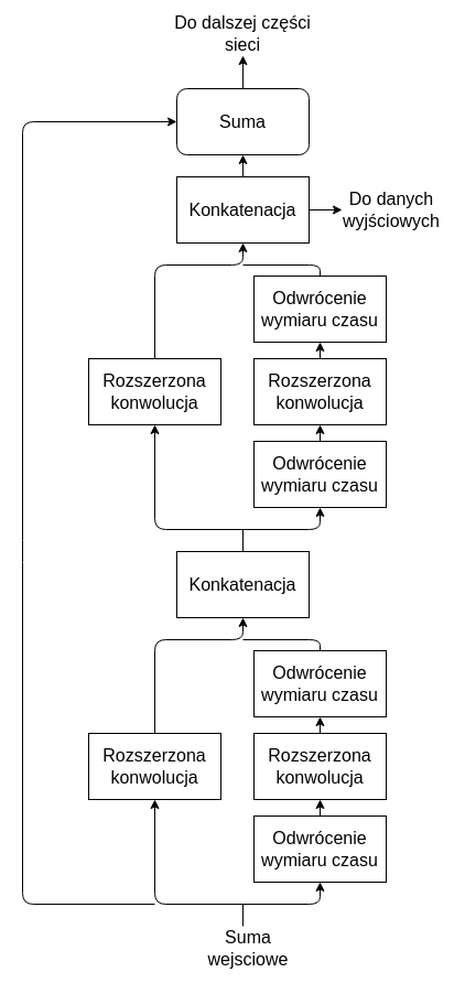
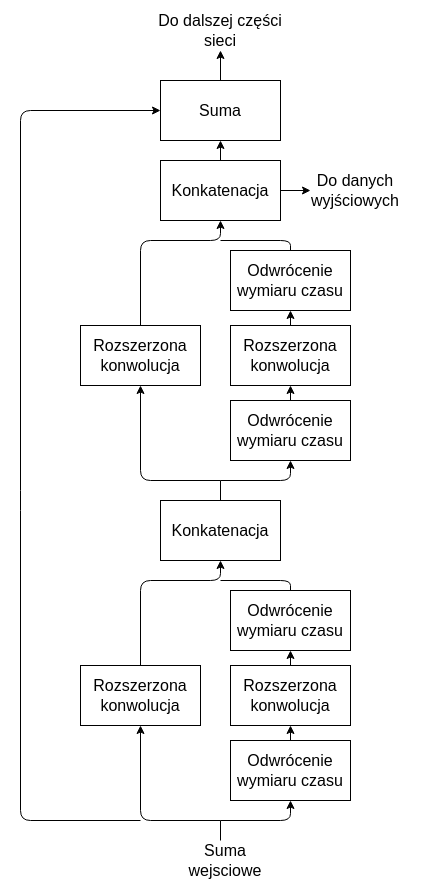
  <mxCell id="0" />
  <mxCell id="1" parent="0" />
  <mxCell id="2" value="Rozszerzona konwolucja" style="rounded=0;whiteSpace=wrap;html=1;fontSize=16;" vertex="1" parent="1"><mxGeometry x="230" y="665" width="120" height="60" as="geometry" /></mxCell>
  <mxCell id="3" value="Suma wejsciowe" style="text;html=1;strokeColor=none;fillColor=none;align=center;verticalAlign=middle;whiteSpace=wrap;rounded=0;fontSize=16;" vertex="1" parent="1"><mxGeometry x="190" y="850" width="70" height="20" as="geometry" /></mxCell>
  <mxCell id="4" value="Odwrócenie wymiaru czasu" style="rounded=0;whiteSpace=wrap;html=1;fontSize=16;" vertex="1" parent="1"><mxGeometry x="230" y="740" width="120" height="60" as="geometry" /></mxCell>
  <mxCell id="5" value="Odwrócenie wymiaru czasu" style="rounded=0;whiteSpace=wrap;html=1;fontSize=16;" vertex="1" parent="1"><mxGeometry x="230" y="590" width="120" height="60" as="geometry" /></mxCell>
  <mxCell id="6" value="Rozszerzona konwolucja" style="rounded=0;whiteSpace=wrap;html=1;fontSize=16;" vertex="1" parent="1"><mxGeometry x="80" y="665" width="120" height="60" as="geometry" /></mxCell>
  <mxCell id="7" value="" style="endArrow=none;html=1;" edge="1" parent="1"><mxGeometry width="50" height="50" relative="1" as="geometry"><mxPoint x="220" y="820" as="sourcePoint" /><mxPoint x="220" y="840" as="targetPoint" /></mxGeometry></mxCell>
  <mxCell id="8" value="" style="endArrow=classic;html=1;entryX=0.5;entryY=1;entryDx=0;entryDy=0;" edge="1" parent="1" target="4"><mxGeometry width="50" height="50" relative="1" as="geometry"><mxPoint x="220" y="820" as="sourcePoint" /><mxPoint x="-440" y="920" as="targetPoint" /><Array as="points"><mxPoint x="290" y="820" /></Array></mxGeometry></mxCell>
  <mxCell id="9" value="" style="endArrow=classic;html=1;entryX=0.5;entryY=1;entryDx=0;entryDy=0;" edge="1" parent="1" target="6"><mxGeometry width="50" height="50" relative="1" as="geometry"><mxPoint x="220" y="820" as="sourcePoint" /><mxPoint x="-440" y="920" as="targetPoint" /><Array as="points"><mxPoint x="140" y="820" /></Array></mxGeometry></mxCell>
  <mxCell id="10" value="" style="endArrow=classic;html=1;exitX=0.5;exitY=0;exitDx=0;exitDy=0;entryX=0.5;entryY=1;entryDx=0;entryDy=0;" edge="1" parent="1" source="4" target="2"><mxGeometry width="50" height="50" relative="1" as="geometry"><mxPoint x="-490" y="970" as="sourcePoint" /><mxPoint x="-440" y="920" as="targetPoint" /></mxGeometry></mxCell>
  <mxCell id="11" value="" style="endArrow=classic;html=1;exitX=0.5;exitY=0;exitDx=0;exitDy=0;entryX=0.5;entryY=1;entryDx=0;entryDy=0;" edge="1" parent="1" source="2" target="5"><mxGeometry width="50" height="50" relative="1" as="geometry"><mxPoint x="-490" y="970" as="sourcePoint" /><mxPoint x="-440" y="920" as="targetPoint" /></mxGeometry></mxCell>
  <mxCell id="12" value="Konkatenacja" style="rounded=0;whiteSpace=wrap;html=1;fontSize=16;" vertex="1" parent="1"><mxGeometry x="160" y="500" width="120" height="60" as="geometry" /></mxCell>
  <mxCell id="13" value="" style="endArrow=classic;html=1;exitX=0.5;exitY=0;exitDx=0;exitDy=0;entryX=0.5;entryY=1;entryDx=0;entryDy=0;" edge="1" parent="1" source="6" target="12"><mxGeometry width="50" height="50" relative="1" as="geometry"><mxPoint x="-490" y="970" as="sourcePoint" /><mxPoint x="-440" y="920" as="targetPoint" /><Array as="points"><mxPoint x="140" y="580" /><mxPoint x="220" y="580" /></Array></mxGeometry></mxCell>
  <mxCell id="14" value="" style="endArrow=none;html=1;exitX=0.5;exitY=0;exitDx=0;exitDy=0;" edge="1" parent="1" source="5"><mxGeometry width="50" height="50" relative="1" as="geometry"><mxPoint x="-490" y="970" as="sourcePoint" /><mxPoint x="220" y="580" as="targetPoint" /><Array as="points"><mxPoint x="290" y="580" /></Array></mxGeometry></mxCell>
  <mxCell id="15" value="Rozszerzona konwolucja" style="rounded=0;whiteSpace=wrap;html=1;fontSize=16;" vertex="1" parent="1"><mxGeometry x="230" y="325" width="120" height="60" as="geometry" /></mxCell>
  <mxCell id="16" value="Odwrócenie wymiaru czasu" style="rounded=0;whiteSpace=wrap;html=1;fontSize=16;" vertex="1" parent="1"><mxGeometry x="230" y="400" width="120" height="60" as="geometry" /></mxCell>
  <mxCell id="17" value="Odwrócenie wymiaru czasu" style="rounded=0;whiteSpace=wrap;html=1;fontSize=16;" vertex="1" parent="1"><mxGeometry x="230" y="250" width="120" height="60" as="geometry" /></mxCell>
  <mxCell id="18" value="Rozszerzona konwolucja" style="rounded=0;whiteSpace=wrap;html=1;fontSize=16;" vertex="1" parent="1"><mxGeometry x="80" y="325" width="120" height="60" as="geometry" /></mxCell>
  <mxCell id="19" value="" style="endArrow=none;html=1;" edge="1" parent="1"><mxGeometry width="50" height="50" relative="1" as="geometry"><mxPoint x="220" y="480" as="sourcePoint" /><mxPoint x="220" y="500" as="targetPoint" /></mxGeometry></mxCell>
  <mxCell id="20" value="" style="endArrow=classic;html=1;entryX=0.5;entryY=1;entryDx=0;entryDy=0;" edge="1" target="16" parent="1"><mxGeometry width="50" height="50" relative="1" as="geometry"><mxPoint x="220" y="480" as="sourcePoint" /><mxPoint x="-440" y="580" as="targetPoint" /><Array as="points"><mxPoint x="290" y="480" /></Array></mxGeometry></mxCell>
  <mxCell id="21" value="" style="endArrow=classic;html=1;entryX=0.5;entryY=1;entryDx=0;entryDy=0;" edge="1" target="18" parent="1"><mxGeometry width="50" height="50" relative="1" as="geometry"><mxPoint x="220" y="480" as="sourcePoint" /><mxPoint x="-440" y="580" as="targetPoint" /><Array as="points"><mxPoint x="140" y="480" /></Array></mxGeometry></mxCell>
  <mxCell id="22" value="" style="endArrow=classic;html=1;exitX=0.5;exitY=0;exitDx=0;exitDy=0;entryX=0.5;entryY=1;entryDx=0;entryDy=0;" edge="1" source="16" target="15" parent="1"><mxGeometry width="50" height="50" relative="1" as="geometry"><mxPoint x="-490" y="630" as="sourcePoint" /><mxPoint x="-440" y="580" as="targetPoint" /></mxGeometry></mxCell>
  <mxCell id="23" value="" style="endArrow=classic;html=1;exitX=0.5;exitY=0;exitDx=0;exitDy=0;entryX=0.5;entryY=1;entryDx=0;entryDy=0;" edge="1" source="15" target="17" parent="1"><mxGeometry width="50" height="50" relative="1" as="geometry"><mxPoint x="-490" y="630" as="sourcePoint" /><mxPoint x="-440" y="580" as="targetPoint" /></mxGeometry></mxCell>
  <mxCell id="24" value="Konkatenacja" style="rounded=0;whiteSpace=wrap;html=1;fontSize=16;" vertex="1" parent="1"><mxGeometry x="160" y="160" width="120" height="60" as="geometry" /></mxCell>
  <mxCell id="25" value="" style="endArrow=classic;html=1;exitX=0.5;exitY=0;exitDx=0;exitDy=0;entryX=0.5;entryY=1;entryDx=0;entryDy=0;" edge="1" source="18" target="24" parent="1"><mxGeometry width="50" height="50" relative="1" as="geometry"><mxPoint x="-490" y="630" as="sourcePoint" /><mxPoint x="-440" y="580" as="targetPoint" /><Array as="points"><mxPoint x="140" y="240" /><mxPoint x="220" y="240" /></Array></mxGeometry></mxCell>
  <mxCell id="26" value="" style="endArrow=none;html=1;exitX=0.5;exitY=0;exitDx=0;exitDy=0;" edge="1" source="17" parent="1"><mxGeometry width="50" height="50" relative="1" as="geometry"><mxPoint x="-490" y="630" as="sourcePoint" /><mxPoint x="220" y="240" as="targetPoint" /><Array as="points"><mxPoint x="290" y="240" /></Array></mxGeometry></mxCell>
  <mxCell id="27" value="" style="endArrow=classic;html=1;entryX=0;entryY=0.5;entryDx=0;entryDy=0;" edge="1" parent="1" target="28"><mxGeometry width="50" height="50" relative="1" as="geometry"><mxPoint x="140" y="820" as="sourcePoint" /><mxPoint x="-440" y="920" as="targetPoint" /><Array as="points"><mxPoint x="20" y="820" /><mxPoint x="20" y="500" /><mxPoint x="20" y="110" /></Array></mxGeometry></mxCell>
- <mxCell id="28" value="Suma" style="whiteSpace=wrap;html=1;fontSize=16;rounded=1;" vertex="1" parent="1"><mxGeometry x="160" y="80" width="120" height="60" as="geometry" /></mxCell>
+ <mxCell id="28" value="Suma" style="rounded=0;whiteSpace=wrap;html=1;fontSize=16;" vertex="1" parent="1"><mxGeometry x="160" y="80" width="120" height="60" as="geometry" /></mxCell>
  <mxCell id="29" value="" style="endArrow=classic;html=1;exitX=0.5;exitY=0;exitDx=0;exitDy=0;entryX=0.5;entryY=1;entryDx=0;entryDy=0;" edge="1" parent="1" source="24" target="28"><mxGeometry width="50" height="50" relative="1" as="geometry"><mxPoint x="-490" y="970" as="sourcePoint" /><mxPoint x="-440" y="920" as="targetPoint" /></mxGeometry></mxCell>
  <mxCell id="30" value="" style="endArrow=classic;html=1;exitX=0.5;exitY=0;exitDx=0;exitDy=0;" edge="1" parent="1" source="28"><mxGeometry width="50" height="50" relative="1" as="geometry"><mxPoint x="-490" y="970" as="sourcePoint" /><mxPoint x="220" y="50" as="targetPoint" /></mxGeometry></mxCell>
  <mxCell id="31" value="" style="endArrow=classic;html=1;exitX=1;exitY=0.5;exitDx=0;exitDy=0;entryX=0;entryY=0.5;entryDx=0;entryDy=0;" edge="1" parent="1" source="24" target="33"><mxGeometry width="50" height="50" relative="1" as="geometry"><mxPoint x="-490" y="970" as="sourcePoint" /><mxPoint x="320" y="110" as="targetPoint" /></mxGeometry></mxCell>
  <mxCell id="32" value="Do dalszej części sieci" style="text;html=1;strokeColor=none;fillColor=none;align=center;verticalAlign=middle;whiteSpace=wrap;rounded=0;fontSize=16;" vertex="1" parent="1"><mxGeometry x="145" y="20" width="150" height="20" as="geometry" /></mxCell>
  <mxCell id="33" value="&lt;div&gt;Do danych&lt;/div&gt;&lt;div&gt;wyjściowych&lt;br&gt;&lt;/div&gt;" style="text;html=1;strokeColor=none;fillColor=none;align=center;verticalAlign=middle;whiteSpace=wrap;rounded=0;fontSize=16;" vertex="1" parent="1"><mxGeometry x="310" y="180" width="90" height="20" as="geometry" /></mxCell>
